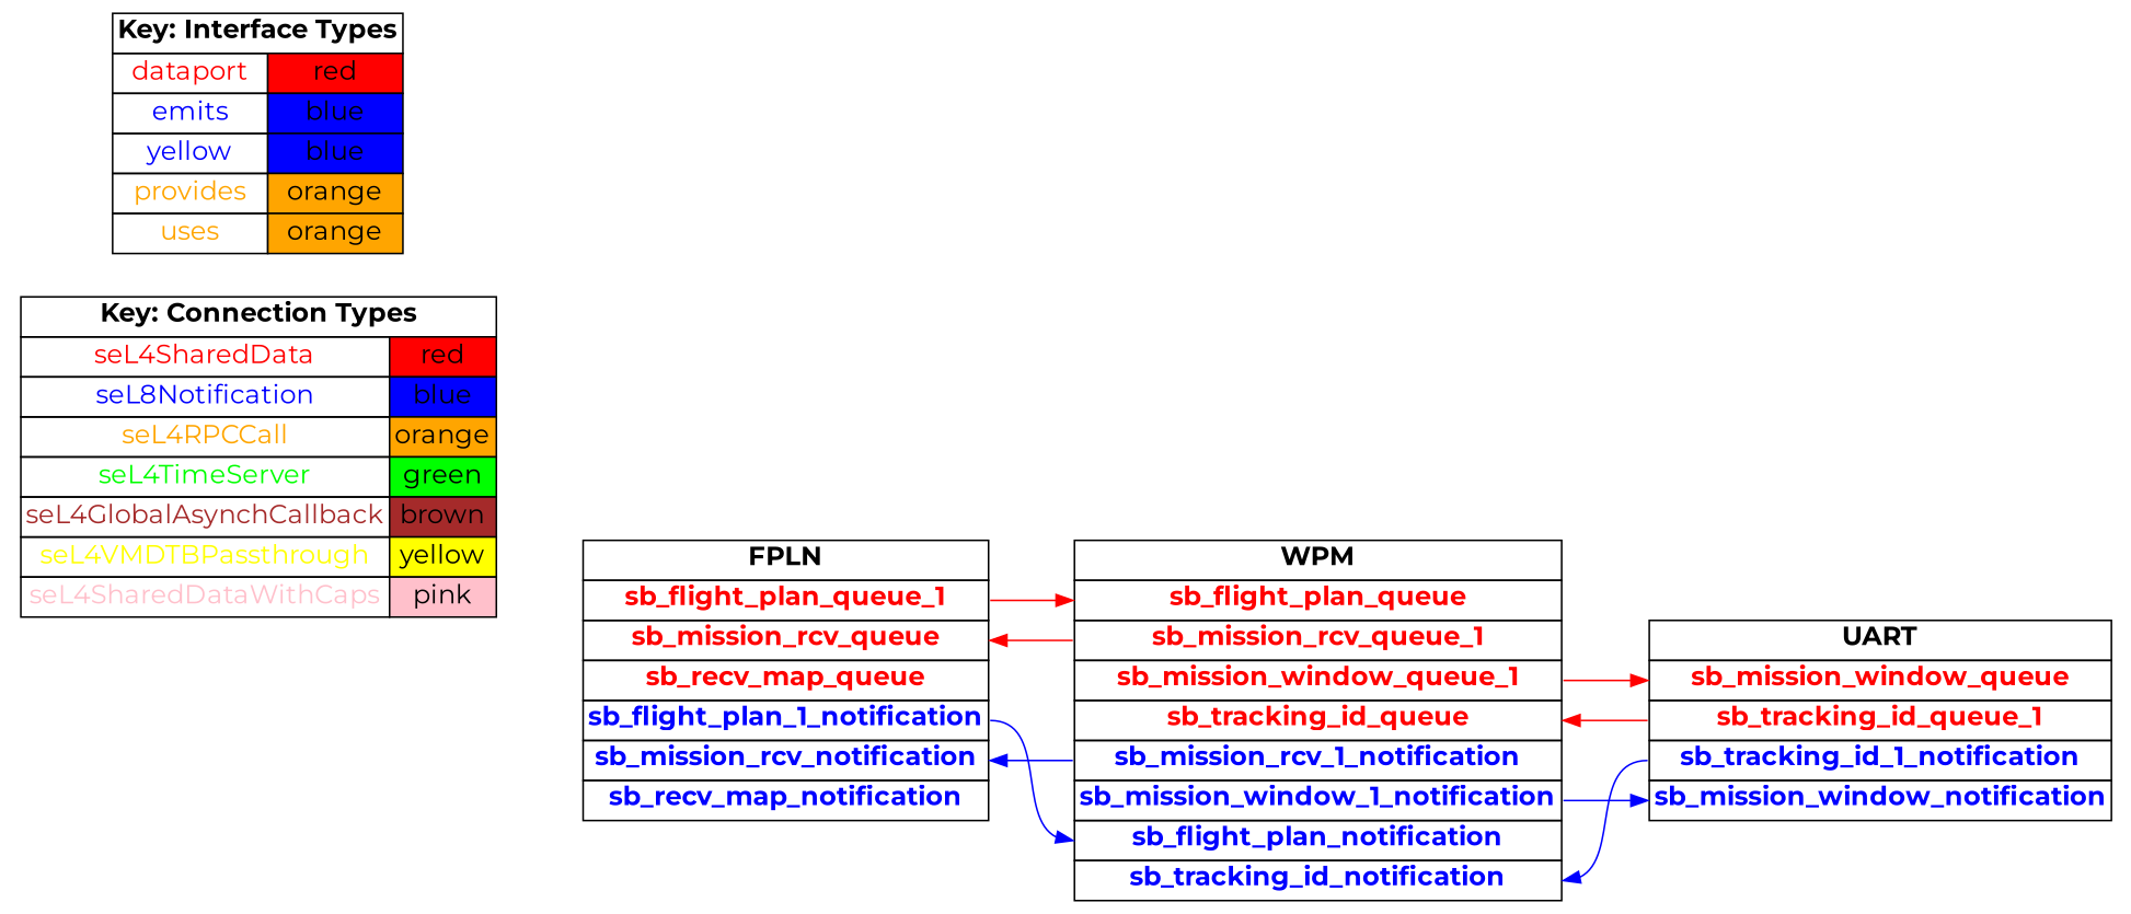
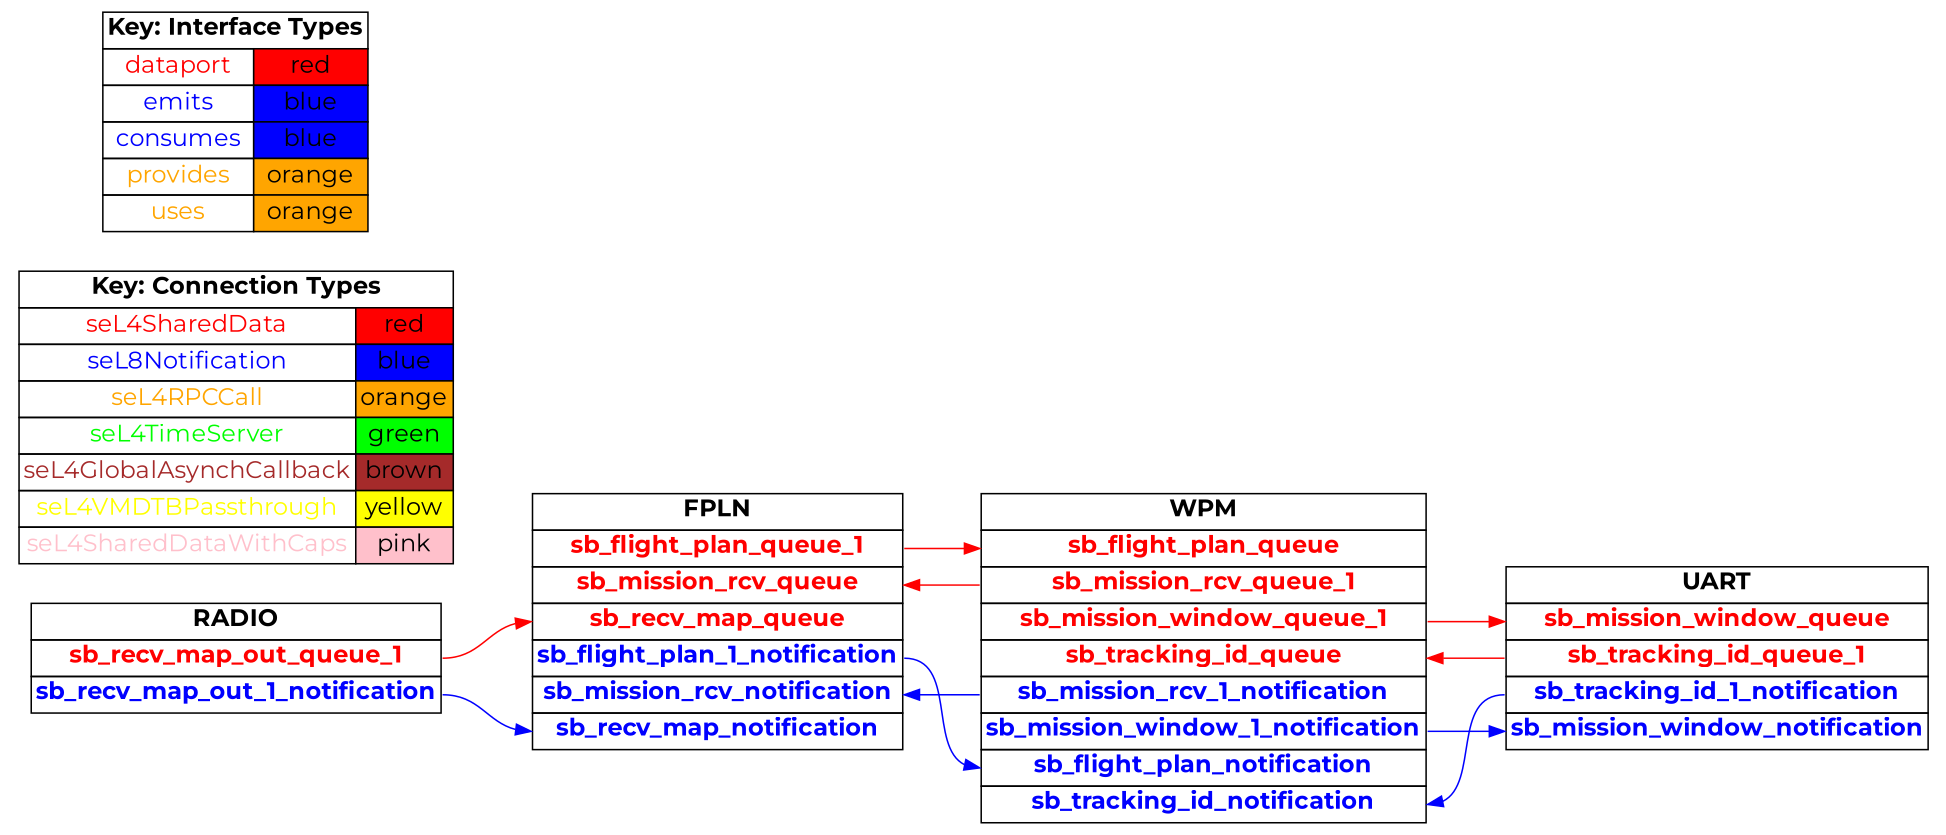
  digraph {
    fontname=Montserrat
    rankdir=LR
    node [fontname=Montserrat fontsize=16 shape=plaintext]
    edge [color=blue fontname=Montserrat]
+   n1 [label=<     <TABLE BORDER="0" CELLBORDER="1" CELLSPACING="0">       <TR><TD><B>RADIO</B></TD></TR>       <TR><TD PORT="sb_recv_map_out_queue_1"><FONT COLOR="red"><B>sb_recv_map_out_queue_1</B></FONT></TD></TR>       <TR><TD PORT="sb_recv_map_out_1_notification"><FONT COLOR="blue"><B>sb_recv_map_out_1_notification</B></FONT></TD></TR>"     </TABLE>   >]
    n2 [label=<     <TABLE BORDER="0" CELLBORDER="1" CELLSPACING="0">       <TR><TD><B>FPLN</B></TD></TR>       <TR><TD PORT="sb_flight_plan_queue_1"><FONT COLOR="red"><B>sb_flight_plan_queue_1</B></FONT></TD></TR>       <TR><TD PORT="sb_mission_rcv_queue"><FONT COLOR="red"><B>sb_mission_rcv_queue</B></FONT></TD></TR>       <TR><TD PORT="sb_recv_map_queue"><FONT COLOR="red"><B>sb_recv_map_queue</B></FONT></TD></TR>       <TR><TD PORT="sb_flight_plan_1_notification"><FONT COLOR="blue"><B>sb_flight_plan_1_notification</B></FONT></TD></TR>       <TR><TD PORT="sb_mission_rcv_notification"><FONT COLOR="blue"><B>sb_mission_rcv_notification</B></FONT></TD></TR>       <TR><TD PORT="sb_recv_map_notification"><FONT COLOR="blue"><B>sb_recv_map_notification</B></FONT></TD></TR>"     </TABLE>   >]
    n3 [label=<     <TABLE BORDER="0" CELLBORDER="1" CELLSPACING="0">       <TR><TD><B>WPM</B></TD></TR>       <TR><TD PORT="sb_flight_plan_queue"><FONT COLOR="red"><B>sb_flight_plan_queue</B></FONT></TD></TR>       <TR><TD PORT="sb_mission_rcv_queue_1"><FONT COLOR="red"><B>sb_mission_rcv_queue_1</B></FONT></TD></TR>       <TR><TD PORT="sb_mission_window_queue_1"><FONT COLOR="red"><B>sb_mission_window_queue_1</B></FONT></TD></TR>       <TR><TD PORT="sb_tracking_id_queue"><FONT COLOR="red"><B>sb_tracking_id_queue</B></FONT></TD></TR>       <TR><TD PORT="sb_mission_rcv_1_notification"><FONT COLOR="blue"><B>sb_mission_rcv_1_notification</B></FONT></TD></TR>       <TR><TD PORT="sb_mission_window_1_notification"><FONT COLOR="blue"><B>sb_mission_window_1_notification</B></FONT></TD></TR>       <TR><TD PORT="sb_flight_plan_notification"><FONT COLOR="blue"><B>sb_flight_plan_notification</B></FONT></TD></TR>       <TR><TD PORT="sb_tracking_id_notification"><FONT COLOR="blue"><B>sb_tracking_id_notification</B></FONT></TD></TR>"     </TABLE>   >]
    n4 [label=<     <TABLE BORDER="0" CELLBORDER="1" CELLSPACING="0">       <TR><TD><B>UART</B></TD></TR>       <TR><TD PORT="sb_mission_window_queue"><FONT COLOR="red"><B>sb_mission_window_queue</B></FONT></TD></TR>       <TR><TD PORT="sb_tracking_id_queue_1"><FONT COLOR="red"><B>sb_tracking_id_queue_1</B></FONT></TD></TR>       <TR><TD PORT="sb_tracking_id_1_notification"><FONT COLOR="blue"><B>sb_tracking_id_1_notification</B></FONT></TD></TR>       <TR><TD PORT="sb_mission_window_notification"><FONT COLOR="blue"><B>sb_mission_window_notification</B></FONT></TD></TR>"     </TABLE>   >]
    n5 [label=<    <TABLE BORDER="0" CELLBORDER="1" CELLSPACING="0">      <TR><TD COLSPAN="2"><B>Key: Connection Types</B></TD></TR>      <TR><TD><FONT COLOR="red">seL4SharedData</FONT></TD><TD BGCOLOR="red">red</TD></TR>      <TR><TD><FONT COLOR="blue">seL8Notification</FONT></TD><TD BGCOLOR="blue">blue</TD></TR>      <TR><TD><FONT COLOR="orange">seL4RPCCall</FONT></TD><TD BGCOLOR="orange">orange</TD></TR>      <TR><TD><FONT COLOR="green">seL4TimeServer</FONT></TD><TD BGCOLOR="green">green</TD></TR>      <TR><TD><FONT COLOR="brown">seL4GlobalAsynchCallback</FONT></TD><TD BGCOLOR="brown">brown</TD></TR>      <TR><TD><FONT COLOR="yellow">seL4VMDTBPassthrough</FONT></TD><TD BGCOLOR="yellow">yellow</TD></TR>      <TR><TD><FONT COLOR="pink">seL4SharedDataWithCaps</FONT></TD><TD BGCOLOR="pink">pink</TD></TR>    </TABLE>   >]
-   n6 [label=<    <TABLE BORDER="0" CELLBORDER="1" CELLSPACING="0">      <TR><TD COLSPAN="2"><B>Key: Interface Types</B></TD></TR>      <TR><TD><FONT COLOR="red">dataport</FONT></TD><TD BGCOLOR="red">red</TD></TR>      <TR><TD><FONT COLOR="blue">emits</FONT></TD><TD BGCOLOR="blue">blue</TD></TR>      <TR><TD><FONT COLOR="blue">yellow</FONT></TD><TD BGCOLOR="blue">blue</TD></TR>      <TR><TD><FONT COLOR="orange">provides</FONT></TD><TD BGCOLOR="orange">orange</TD></TR>      <TR><TD><FONT COLOR="orange">uses</FONT></TD><TD BGCOLOR="orange">orange</TD></TR>    </TABLE>   >]
+   n6 [label=<    <TABLE BORDER="0" CELLBORDER="1" CELLSPACING="0">      <TR><TD COLSPAN="2"><B>Key: Interface Types</B></TD></TR>      <TR><TD><FONT COLOR="red">dataport</FONT></TD><TD BGCOLOR="red">red</TD></TR>      <TR><TD><FONT COLOR="blue">emits</FONT></TD><TD BGCOLOR="blue">blue</TD></TR>      <TR><TD><FONT COLOR="blue">consumes</FONT></TD><TD BGCOLOR="blue">blue</TD></TR>      <TR><TD><FONT COLOR="orange">provides</FONT></TD><TD BGCOLOR="orange">orange</TD></TR>      <TR><TD><FONT COLOR="orange">uses</FONT></TD><TD BGCOLOR="orange">orange</TD></TR>    </TABLE>   >]
+   n1 -> n2 [headport=sb_recv_map_notification tailport=sb_recv_map_out_1_notification]
+   n1 -> n2 [color=red headport=sb_recv_map_queue tailport=sb_recv_map_out_queue_1]
    n2 -> n3 [headport=sb_flight_plan_notification tailport=sb_flight_plan_1_notification]
    n2 -> n3 [color=red headport=sb_flight_plan_queue tailport=sb_flight_plan_queue_1]
    n3 -> n2 [headport=sb_mission_rcv_notification tailport=sb_mission_rcv_1_notification]
    n3 -> n2 [color=red headport=sb_mission_rcv_queue tailport=sb_mission_rcv_queue_1]
    n3 -> n4 [headport=sb_mission_window_notification tailport=sb_mission_window_1_notification]
    n3 -> n4 [color=red headport=sb_mission_window_queue tailport=sb_mission_window_queue_1]
    n4 -> n3 [headport=sb_tracking_id_notification tailport=sb_tracking_id_1_notification]
    n4 -> n3 [color=red headport=sb_tracking_id_queue tailport=sb_tracking_id_queue_1]
  }
